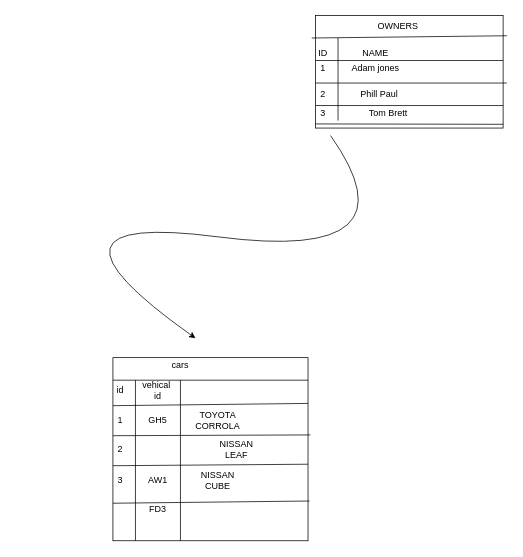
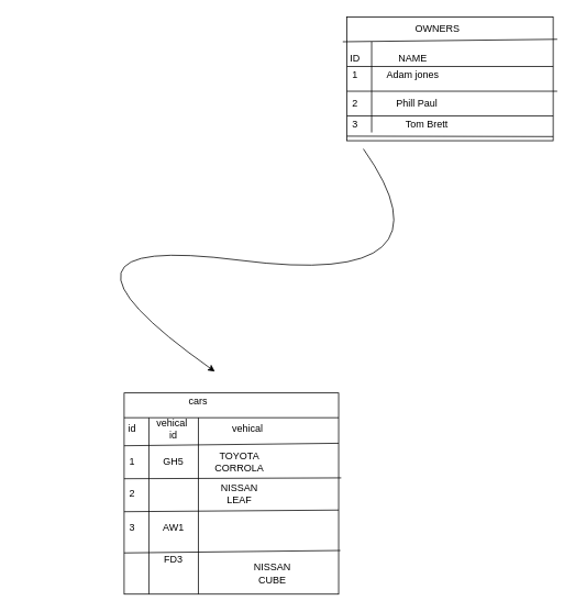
  <mxCell id="0" />
  <mxCell id="1" parent="0" />
  <mxCell id="2" value="" style="rounded=0;whiteSpace=wrap;html=1;" vertex="1" parent="1"><mxGeometry x="150" y="476" width="260" height="244" as="geometry" /></mxCell>
  <mxCell id="3" value="" style="endArrow=none;html=1;" edge="1" parent="1"><mxGeometry width="50" height="50" relative="1" as="geometry"><mxPoint x="150" y="506" as="sourcePoint" /><mxPoint x="410" y="506" as="targetPoint" /></mxGeometry></mxCell>
  <mxCell id="4" value="" style="endArrow=none;html=1;" edge="1" parent="1"><mxGeometry width="50" height="50" relative="1" as="geometry"><mxPoint x="180" y="720" as="sourcePoint" /><mxPoint x="180" y="506" as="targetPoint" /></mxGeometry></mxCell>
  <mxCell id="5" value="" style="endArrow=none;html=1;entryX=1;entryY=0.25;entryDx=0;entryDy=0;" edge="1" parent="1" target="2"><mxGeometry width="50" height="50" relative="1" as="geometry"><mxPoint x="150" y="540" as="sourcePoint" /><mxPoint x="370" y="540" as="targetPoint" /></mxGeometry></mxCell>
  <mxCell id="6" value="id" style="text;html=1;strokeColor=none;fillColor=none;align=center;verticalAlign=middle;whiteSpace=wrap;rounded=0;" vertex="1" parent="1"><mxGeometry x="140" y="510" width="40" height="20" as="geometry" /></mxCell>
  <mxCell id="7" value="vehical&amp;nbsp;&lt;br&gt;id&lt;br&gt;" style="text;html=1;strokeColor=none;fillColor=none;align=center;verticalAlign=middle;whiteSpace=wrap;rounded=0;" vertex="1" parent="1"><mxGeometry x="190" y="510" width="40" height="20" as="geometry" /></mxCell>
  <mxCell id="8" value="" style="endArrow=none;html=1;" edge="1" parent="1"><mxGeometry width="50" height="50" relative="1" as="geometry"><mxPoint x="240" y="720" as="sourcePoint" /><mxPoint x="240" y="506" as="targetPoint" /></mxGeometry></mxCell>
+ <mxCell id="9" value="vehical" style="text;html=1;strokeColor=none;fillColor=none;align=center;verticalAlign=middle;whiteSpace=wrap;rounded=0;" vertex="1" parent="1"><mxGeometry x="280" y="510" width="40" height="20" as="geometry" /></mxCell>
  <mxCell id="10" value="cars" style="text;html=1;strokeColor=none;fillColor=none;align=center;verticalAlign=middle;whiteSpace=wrap;rounded=0;" vertex="1" parent="1"><mxGeometry x="220" y="476" width="40" height="20" as="geometry" /></mxCell>
  <mxCell id="11" value="1" style="text;html=1;strokeColor=none;fillColor=none;align=center;verticalAlign=middle;whiteSpace=wrap;rounded=0;" vertex="1" parent="1"><mxGeometry x="140" y="550" width="40" height="20" as="geometry" /></mxCell>
  <mxCell id="12" value="GH5" style="text;html=1;strokeColor=none;fillColor=none;align=center;verticalAlign=middle;whiteSpace=wrap;rounded=0;" vertex="1" parent="1"><mxGeometry x="190" y="550" width="40" height="20" as="geometry" /></mxCell>
  <mxCell id="13" value="TOYOTA CORROLA" style="text;html=1;strokeColor=none;fillColor=none;align=center;verticalAlign=middle;whiteSpace=wrap;rounded=0;" vertex="1" parent="1"><mxGeometry x="270" y="550" width="40" height="20" as="geometry" /></mxCell>
  <mxCell id="14" value="" style="endArrow=none;html=1;entryX=1.012;entryY=0.422;entryDx=0;entryDy=0;entryPerimeter=0;" edge="1" parent="1" target="2"><mxGeometry width="50" height="50" relative="1" as="geometry"><mxPoint x="150" y="580" as="sourcePoint" /><mxPoint x="380" y="580" as="targetPoint" /></mxGeometry></mxCell>
  <mxCell id="15" value="2" style="text;html=1;strokeColor=none;fillColor=none;align=center;verticalAlign=middle;whiteSpace=wrap;rounded=0;" vertex="1" parent="1"><mxGeometry x="140" y="588" width="40" height="20" as="geometry" /></mxCell>
  <mxCell id="16" value="FD3" style="text;html=1;strokeColor=none;fillColor=none;align=center;verticalAlign=middle;whiteSpace=wrap;rounded=0;" vertex="1" parent="1"><mxGeometry x="190" y="668" width="40" height="20" as="geometry" /></mxCell>
- <mxCell id="17" value="NISSAN LEAF" style="text;html=1;strokeColor=none;fillColor=none;align=center;verticalAlign=middle;whiteSpace=wrap;rounded=0;" vertex="1" parent="1"><mxGeometry x="295" y="588" width="40" height="20" as="geometry" /></mxCell>
+ <mxCell id="17" value="NISSAN LEAF" style="text;html=1;strokeColor=none;fillColor=none;align=center;verticalAlign=middle;whiteSpace=wrap;rounded=0;" vertex="1" parent="1"><mxGeometry x="270" y="588" width="40" height="20" as="geometry" /></mxCell>
  <mxCell id="18" value="" style="endArrow=none;html=1;entryX=1;entryY=0.582;entryDx=0;entryDy=0;entryPerimeter=0;" edge="1" parent="1" target="2"><mxGeometry width="50" height="50" relative="1" as="geometry"><mxPoint x="150" y="620" as="sourcePoint" /><mxPoint x="360" y="620" as="targetPoint" /></mxGeometry></mxCell>
  <mxCell id="19" value="3" style="text;html=1;strokeColor=none;fillColor=none;align=center;verticalAlign=middle;whiteSpace=wrap;rounded=0;" vertex="1" parent="1"><mxGeometry x="140" y="630" width="40" height="20" as="geometry" /></mxCell>
  <mxCell id="20" value="AW1" style="text;html=1;strokeColor=none;fillColor=none;align=center;verticalAlign=middle;whiteSpace=wrap;rounded=0;" vertex="1" parent="1"><mxGeometry x="190" y="630" width="40" height="20" as="geometry" /></mxCell>
- <mxCell id="21" value="NISSAN CUBE" style="text;html=1;strokeColor=none;fillColor=none;align=center;verticalAlign=middle;whiteSpace=wrap;rounded=0;" vertex="1" parent="1"><mxGeometry x="270" y="630" width="40" height="20" as="geometry" /></mxCell>
+ <mxCell id="21" value="NISSAN CUBE" style="text;html=1;strokeColor=none;fillColor=none;align=center;verticalAlign=middle;whiteSpace=wrap;rounded=0;" vertex="1" parent="1"><mxGeometry x="310" y="685" width="40" height="20" as="geometry" /></mxCell>
  <mxCell id="22" value="" style="endArrow=none;html=1;entryX=1.008;entryY=0.783;entryDx=0;entryDy=0;entryPerimeter=0;" edge="1" parent="1" target="2"><mxGeometry width="50" height="50" relative="1" as="geometry"><mxPoint x="150" y="670" as="sourcePoint" /><mxPoint x="400" y="670" as="targetPoint" /></mxGeometry></mxCell>
  <mxCell id="23" value="" style="rounded=0;whiteSpace=wrap;html=1;" vertex="1" parent="1"><mxGeometry x="420" y="20" width="250" height="150" as="geometry" /></mxCell>
  <mxCell id="24" value="" style="endArrow=none;html=1;entryX=1.02;entryY=0.18;entryDx=0;entryDy=0;entryPerimeter=0;" edge="1" parent="1" target="23"><mxGeometry width="50" height="50" relative="1" as="geometry"><mxPoint x="415" y="50" as="sourcePoint" /><mxPoint x="660" y="50" as="targetPoint" /></mxGeometry></mxCell>
  <mxCell id="25" value="OWNERS" style="text;html=1;strokeColor=none;fillColor=none;align=center;verticalAlign=middle;whiteSpace=wrap;rounded=0;" vertex="1" parent="1"><mxGeometry x="510" y="20" width="40" height="30" as="geometry" /></mxCell>
  <mxCell id="26" value="" style="endArrow=none;html=1;exitX=1;exitY=1;exitDx=0;exitDy=0;" edge="1" parent="1" source="35"><mxGeometry width="50" height="50" relative="1" as="geometry"><mxPoint x="450" y="270" as="sourcePoint" /><mxPoint x="450" y="50" as="targetPoint" /></mxGeometry></mxCell>
  <mxCell id="27" value="" style="endArrow=none;html=1;" edge="1" parent="1"><mxGeometry width="50" height="50" relative="1" as="geometry"><mxPoint x="420" y="80" as="sourcePoint" /><mxPoint x="670" y="80" as="targetPoint" /></mxGeometry></mxCell>
  <mxCell id="28" value="ID" style="text;html=1;strokeColor=none;fillColor=none;align=center;verticalAlign=middle;whiteSpace=wrap;rounded=0;" vertex="1" parent="1"><mxGeometry x="410" y="60" width="40" height="20" as="geometry" /></mxCell>
  <mxCell id="29" value="NAME" style="text;html=1;strokeColor=none;fillColor=none;align=center;verticalAlign=middle;whiteSpace=wrap;rounded=0;" vertex="1" parent="1"><mxGeometry x="480" y="60" width="40" height="20" as="geometry" /></mxCell>
  <mxCell id="30" value="" style="endArrow=none;html=1;" edge="1" parent="1"><mxGeometry width="50" height="50" relative="1" as="geometry"><mxPoint x="420" y="110" as="sourcePoint" /><mxPoint x="675" y="110" as="targetPoint" /></mxGeometry></mxCell>
  <mxCell id="31" value="" style="endArrow=none;html=1;" edge="1" parent="1"><mxGeometry width="50" height="50" relative="1" as="geometry"><mxPoint x="420" y="140" as="sourcePoint" /><mxPoint x="670" y="140" as="targetPoint" /></mxGeometry></mxCell>
  <mxCell id="32" value="" style="endArrow=none;html=1;" edge="1" parent="1"><mxGeometry width="50" height="50" relative="1" as="geometry"><mxPoint x="420" y="164.5" as="sourcePoint" /><mxPoint x="670" y="165" as="targetPoint" /></mxGeometry></mxCell>
  <mxCell id="33" value="1" style="text;html=1;strokeColor=none;fillColor=none;align=center;verticalAlign=middle;whiteSpace=wrap;rounded=0;" vertex="1" parent="1"><mxGeometry x="410" y="80" width="40" height="20" as="geometry" /></mxCell>
  <mxCell id="34" value="2" style="text;html=1;strokeColor=none;fillColor=none;align=center;verticalAlign=middle;whiteSpace=wrap;rounded=0;" vertex="1" parent="1"><mxGeometry x="410" y="110" width="40" height="30" as="geometry" /></mxCell>
  <mxCell id="35" value="3" style="text;html=1;strokeColor=none;fillColor=none;align=center;verticalAlign=middle;whiteSpace=wrap;rounded=0;" vertex="1" parent="1"><mxGeometry x="410" y="140" width="40" height="20" as="geometry" /></mxCell>
  <mxCell id="36" value="Adam jones" style="text;html=1;strokeColor=none;fillColor=none;align=center;verticalAlign=middle;whiteSpace=wrap;rounded=0;" vertex="1" parent="1"><mxGeometry x="462" y="80" width="76" height="20" as="geometry" /></mxCell>
  <mxCell id="37" value="Phill Paul" style="text;html=1;strokeColor=none;fillColor=none;align=center;verticalAlign=middle;whiteSpace=wrap;rounded=0;" vertex="1" parent="1"><mxGeometry x="470" y="115" width="70" height="20" as="geometry" /></mxCell>
  <mxCell id="38" value="Tom Brett" style="text;html=1;strokeColor=none;fillColor=none;align=center;verticalAlign=middle;whiteSpace=wrap;rounded=0;" vertex="1" parent="1"><mxGeometry x="464" y="140" width="106" height="20" as="geometry" /></mxCell>
  <mxCell id="39" value="" style="curved=1;endArrow=classic;html=1;" edge="1" parent="1"><mxGeometry width="50" height="50" relative="1" as="geometry"><mxPoint x="440" y="180" as="sourcePoint" /><mxPoint x="260" y="450" as="targetPoint" /><Array as="points"><mxPoint x="560" y="350" /><mxPoint x="20" y="280" /></Array></mxGeometry></mxCell>
